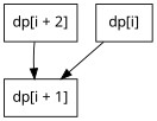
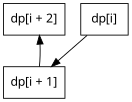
  digraph {
    node [fillcolor=white fontname=Meiryo shape=box]
    edge [arrowsize=1 color=black]
    n1 [label="dp[i + 2]"]
    n2 [label="dp[i + 1]"]
    n3 [label="dp[i]"]
-   n1 -> n2
+   n2 -> n1
    n3 -> n2
  }
